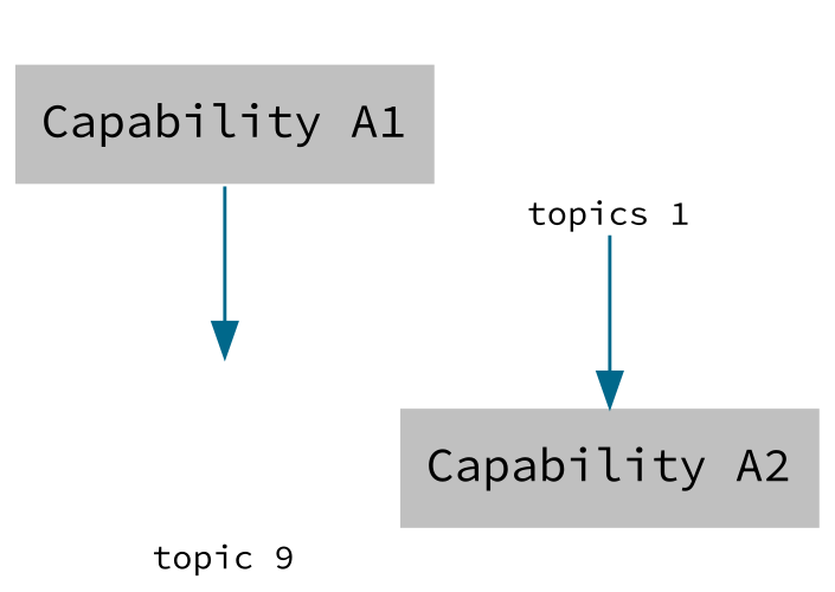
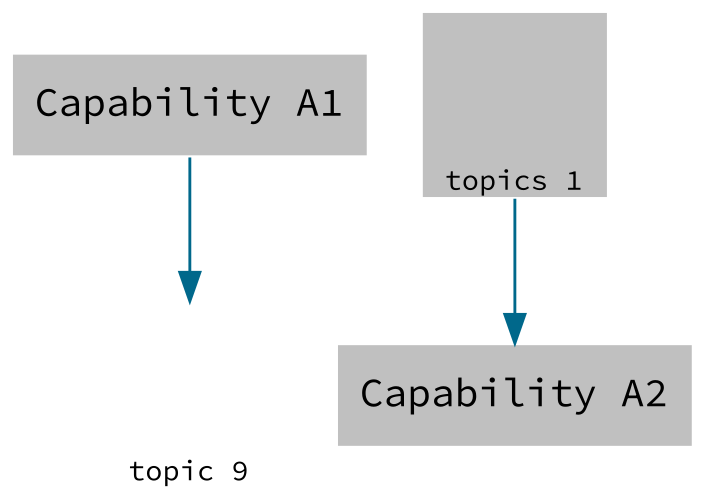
  digraph {
    fontname="Source Code Pro"
    rankdir=TB
    node [color=white fixedsize=false fontcolor=black fontname="Source Code Pro" shape=box style=filled]
    edge [color=deepskyblue4 fontcolor=black fontname="Source Code Pro" fontsize=12]
    "Capability A1" [fillcolor=grey]
    n2 [fontsize=10 height=0.9 label="topic 9" labelloc=b]
-   "topics 1" [fontsize=10 height=0.9 labelloc=b]
+   "topics 1" [fontsize=10 height=0.9 labelloc=b fillcolor=grey]
    "Capability A2" [fillcolor=grey]
    "Capability A1" -> n2
    "topics 1" -> "Capability A2"
  }
